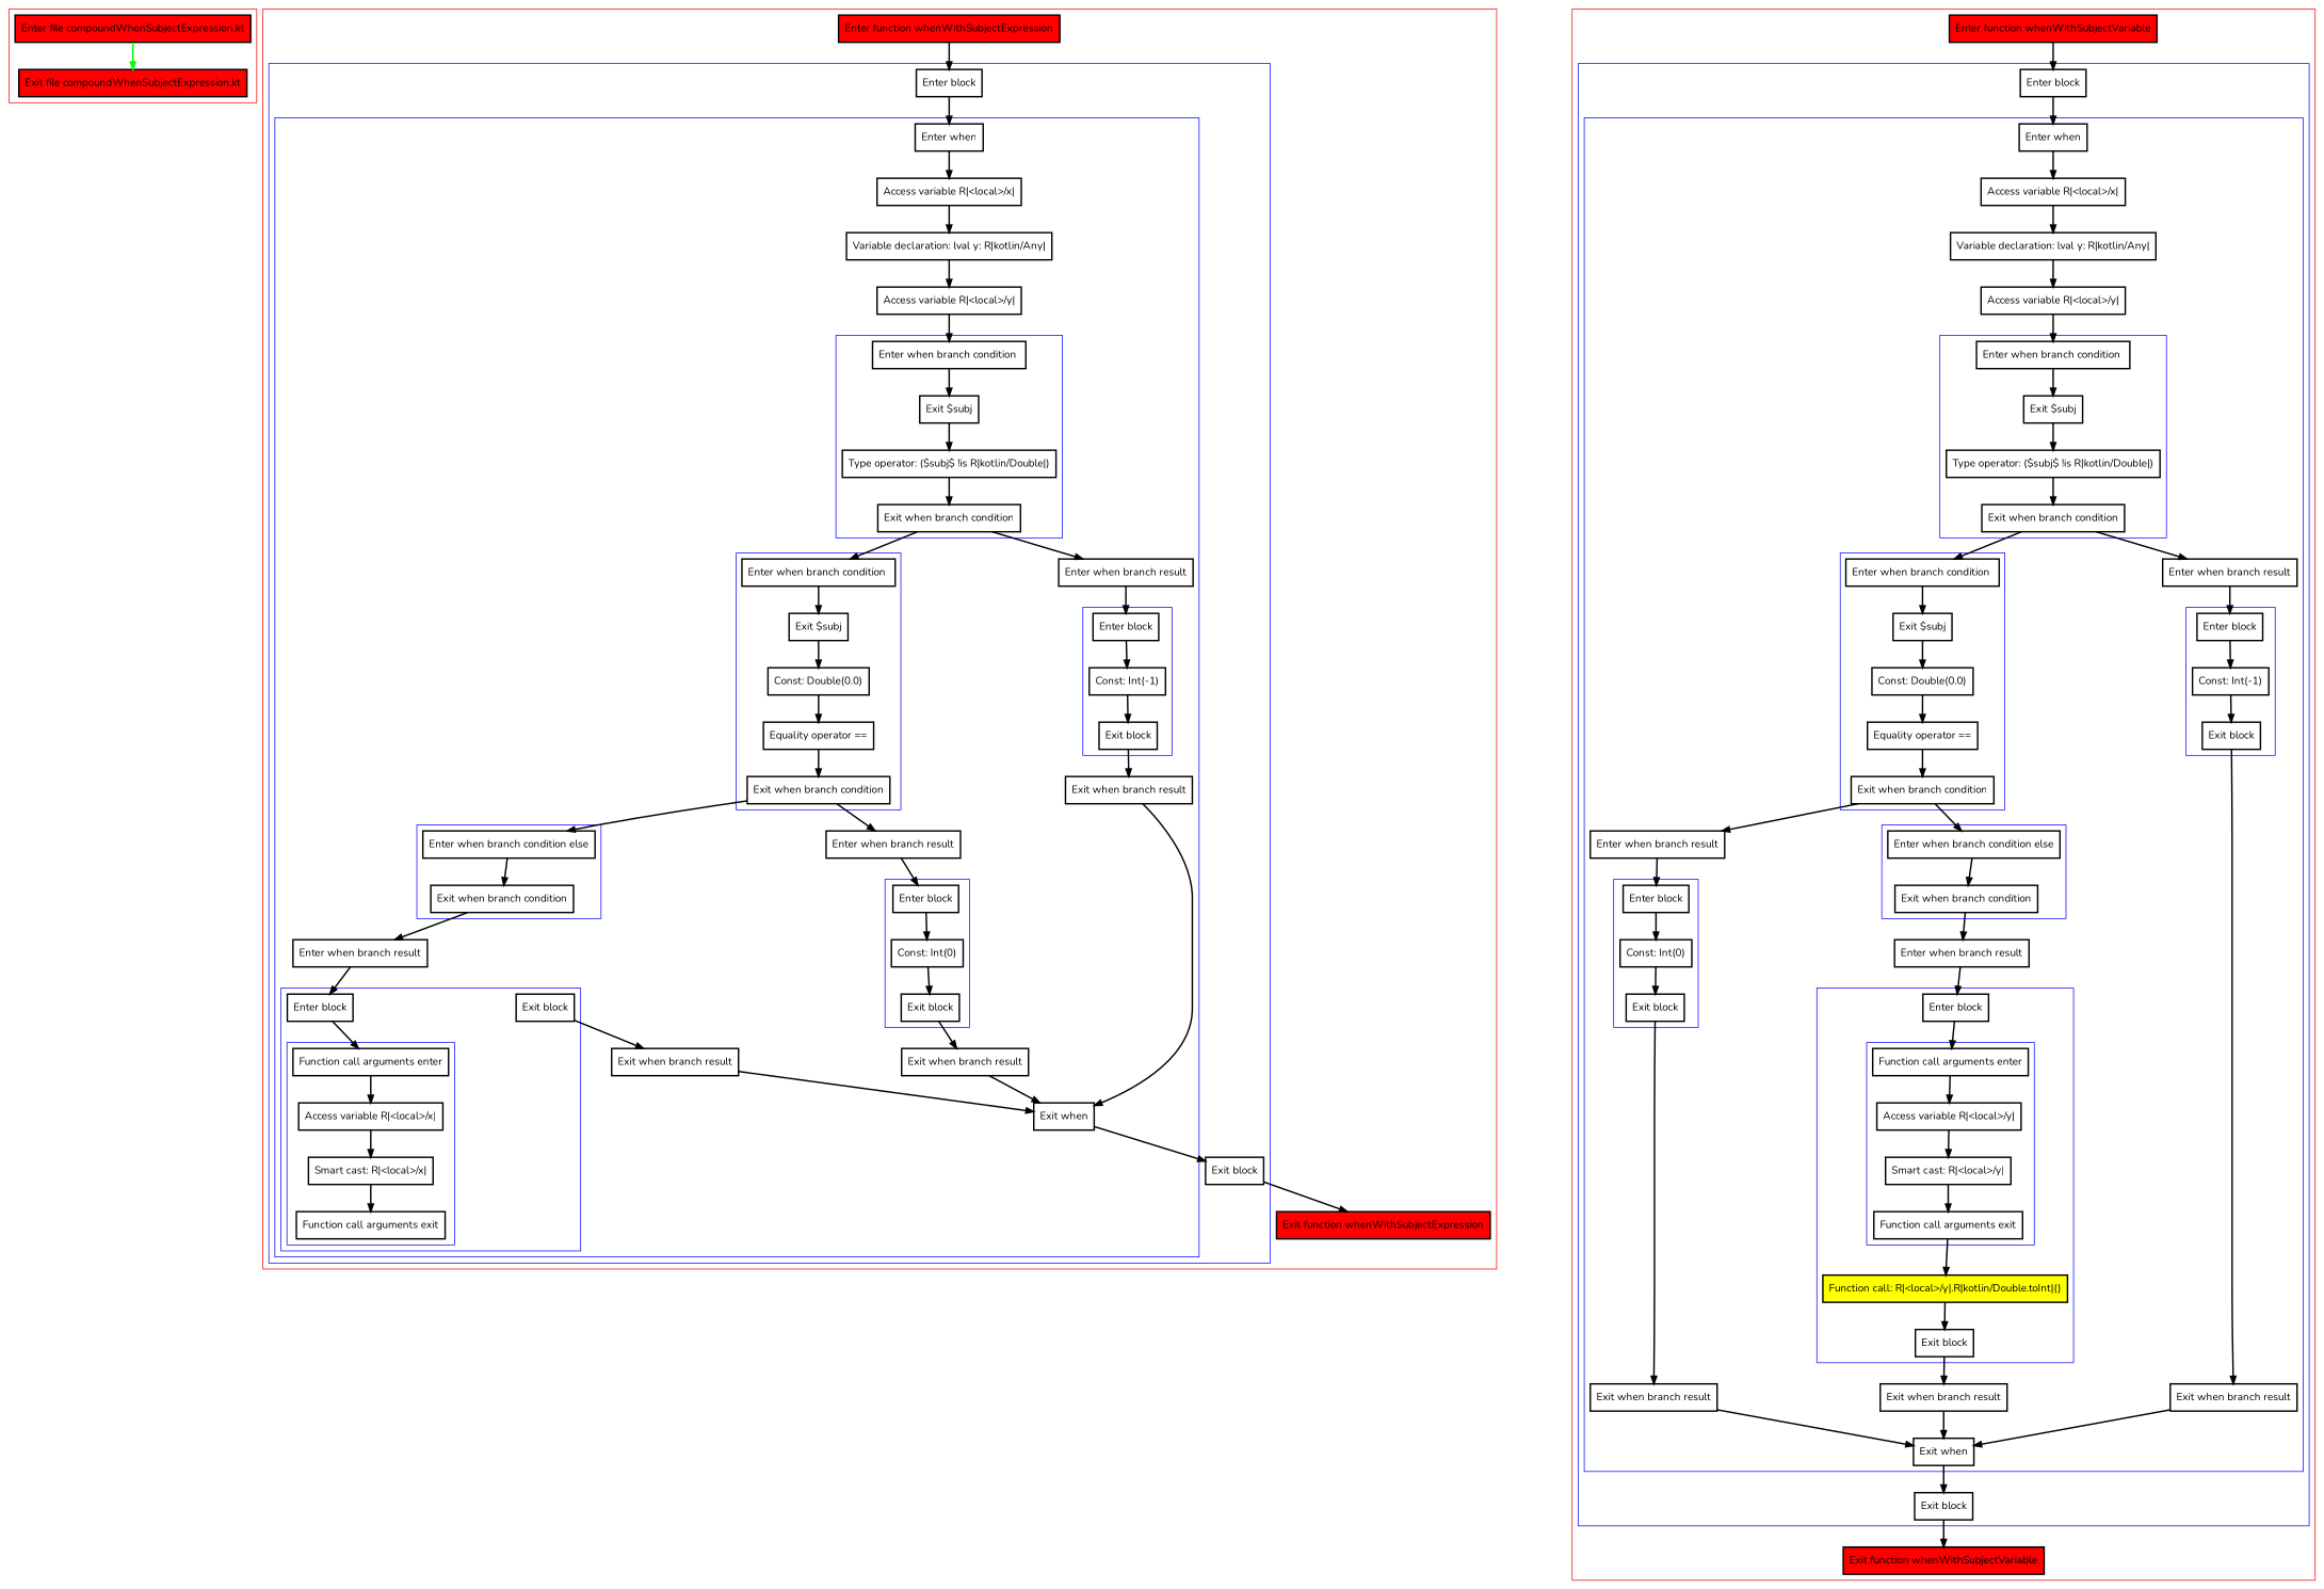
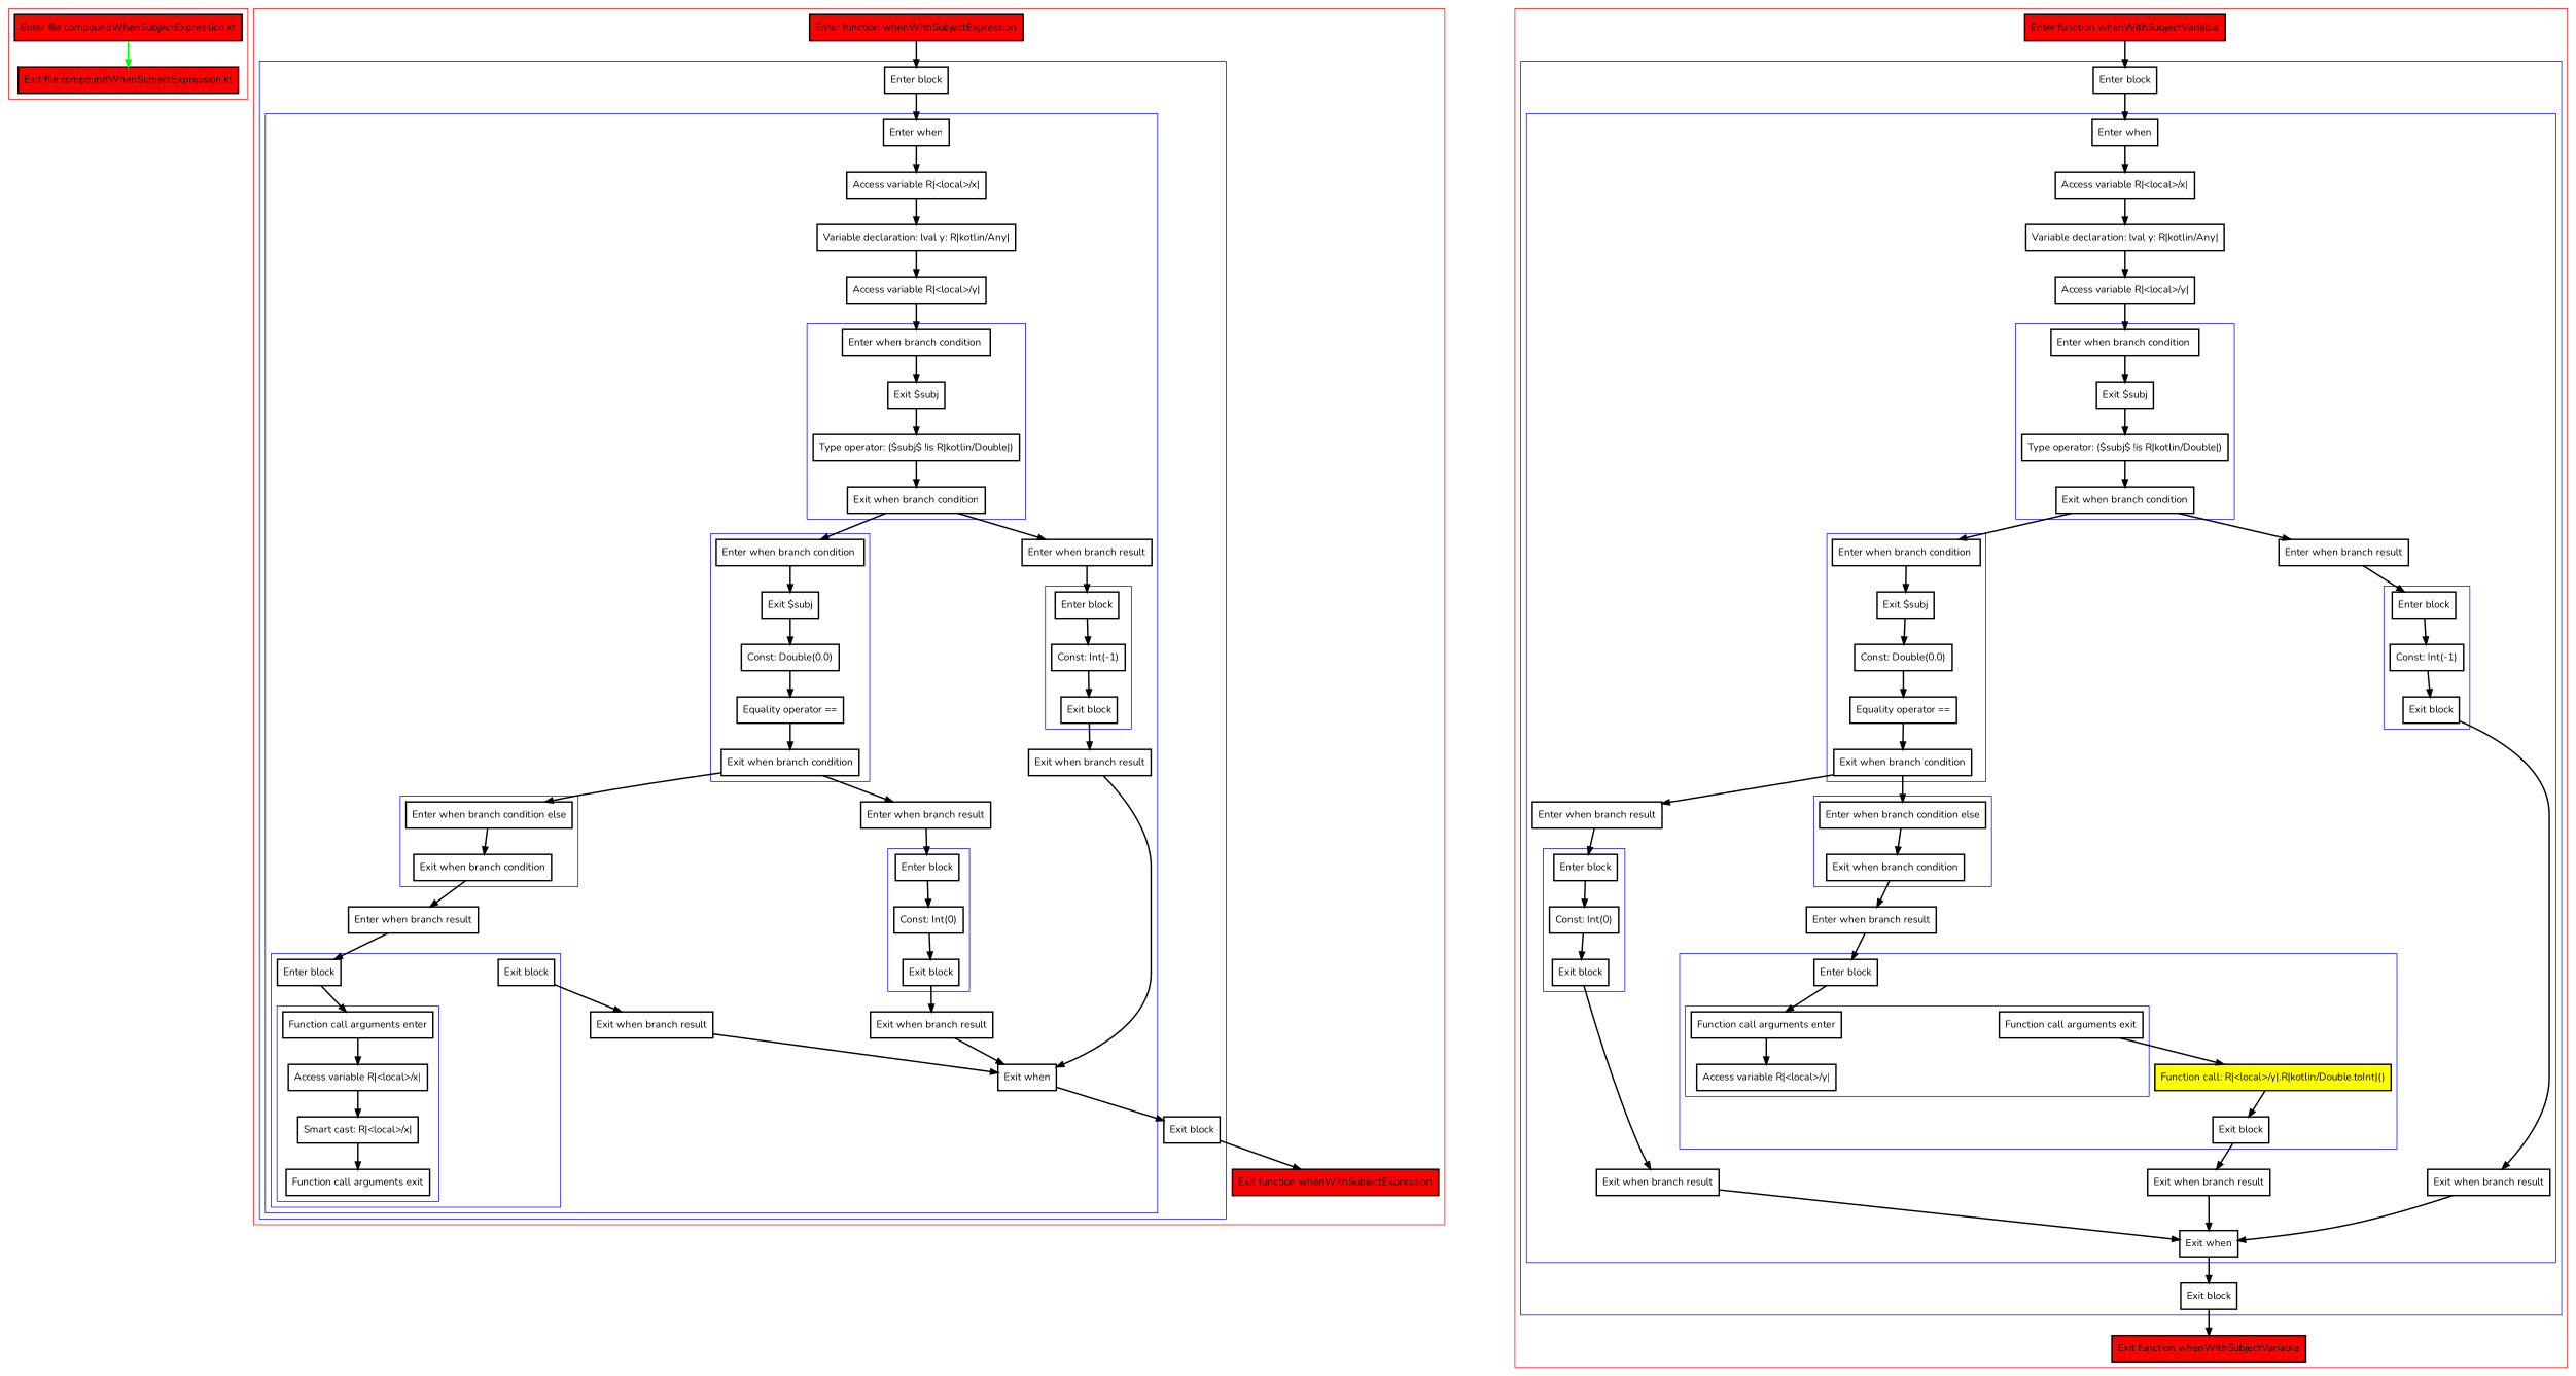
  digraph {
    fontname=Nunito
    nodesep=3
    node [fontname=Nunito penwidth=2 shape=box]
    edge [fontname=Nunito penwidth=2]
    n1 [fillcolor=red label="Enter file compoundWhenSubjectExpression.kt" style=filled]
    n2 [fillcolor=red label="Exit file compoundWhenSubjectExpression.kt" style=filled]
    n3 [label="Enter when branch condition "]
    n4 [label="Exit $subj"]
    n5 [label="Type operator: ($subj$ !is R|kotlin/Double|)"]
    n6 [label="Exit when branch condition"]
    n7 [label="Enter when branch condition "]
    n8 [label="Exit $subj"]
    n9 [label="Const: Double(0.0)"]
    n10 [label="Equality operator =="]
    n11 [label="Exit when branch condition"]
    n12 [label="Enter when branch condition else"]
    n13 [label="Exit when branch condition"]
    n14 [label="Function call arguments enter"]
    n15 [label="Access variable R|<local>/x|"]
    n16 [label="Smart cast: R|<local>/x|"]
    n17 [label="Function call arguments exit"]
    n18 [label="Enter block"]
    n19 [label="Exit block"]
    n20 [label="Enter block"]
    n21 [label="Const: Int(0)"]
    n22 [label="Exit block"]
    n23 [label="Enter block"]
    n24 [label="Const: Int(-1)"]
    n25 [label="Exit block"]
    n26 [label="Enter when"]
    n27 [label="Access variable R|<local>/x|"]
    n28 [label="Variable declaration: lval y: R|kotlin/Any|"]
    n29 [label="Access variable R|<local>/y|"]
    n30 [label="Enter when branch result"]
    n31 [label="Exit when branch result"]
    n32 [label="Enter when branch result"]
    n33 [label="Exit when branch result"]
    n34 [label="Enter when branch result"]
    n35 [label="Exit when branch result"]
    n36 [label="Exit when"]
    n37 [label="Enter block"]
    n38 [label="Exit block"]
    n39 [fillcolor=red label="Enter function whenWithSubjectExpression" style=filled]
    n40 [fillcolor=red label="Exit function whenWithSubjectExpression" style=filled]
    n41 [label="Enter when branch condition "]
    n42 [label="Exit $subj"]
    n43 [label="Type operator: ($subj$ !is R|kotlin/Double|)"]
    n44 [label="Exit when branch condition"]
    n45 [label="Enter when branch condition "]
    n46 [label="Exit $subj"]
    n47 [label="Const: Double(0.0)"]
    n48 [label="Equality operator =="]
    n49 [label="Exit when branch condition"]
    n50 [label="Enter block"]
    n51 [label="Const: Int(0)"]
    n52 [label="Exit block"]
    n53 [label="Enter when branch condition else"]
    n54 [label="Exit when branch condition"]
    n55 [label="Function call arguments enter"]
    n56 [label="Access variable R|<local>/y|"]
-   n57 [label="Smart cast: R|<local>/y|"]
    n58 [label="Function call arguments exit"]
    n59 [label="Enter block"]
    n60 [fillcolor=yellow label="Function call: R|<local>/y|.R|kotlin/Double.toInt|()" style=filled]
    n61 [label="Exit block"]
    n62 [label="Enter block"]
    n63 [label="Const: Int(-1)"]
    n64 [label="Exit block"]
    n65 [label="Enter when"]
    n66 [label="Access variable R|<local>/x|"]
    n67 [label="Variable declaration: lval y: R|kotlin/Any|"]
    n68 [label="Access variable R|<local>/y|"]
    n69 [label="Enter when branch result"]
    n70 [label="Exit when branch result"]
    n71 [label="Enter when branch result"]
    n72 [label="Exit when branch result"]
    n73 [label="Enter when branch result"]
    n74 [label="Exit when branch result"]
    n75 [label="Exit when"]
    n76 [label="Enter block"]
    n77 [label="Exit block"]
    n78 [fillcolor=red label="Enter function whenWithSubjectVariable" style=filled]
    n79 [fillcolor=red label="Exit function whenWithSubjectVariable" style=filled]
    subgraph cluster_1 {
      color=red
      n1
      n2
    }
    subgraph cluster_2 {
      color=red
      n39
      n40
      subgraph cluster_3 {
        color=blue
        n37
        n38
        subgraph cluster_4 {
          color=blue
          n26
          n27
          n28
          n29
          n30
          n31
          n32
          n33
          n34
          n35
          n36
          subgraph cluster_5 {
            color=blue
            n3
            n4
            n5
            n6
          }
          subgraph cluster_6 {
            color=blue
            n7
            n8
            n9
            n10
            n11
          }
          subgraph cluster_7 {
            color=blue
            n12
            n13
          }
          subgraph cluster_8 {
            color=blue
            n18
            n19
            subgraph cluster_9 {
              color=blue
              n14
              n15
              n16
              n17
            }
          }
          subgraph cluster_10 {
            color=blue
            n20
            n21
            n22
          }
          subgraph cluster_11 {
            color=blue
            n23
            n24
            n25
          }
        }
      }
    }
    subgraph cluster_12 {
      color=red
      n78
      n79
      subgraph cluster_13 {
        color=blue
        n76
        n77
        subgraph cluster_14 {
          color=blue
          n65
          n66
          n67
          n68
          n69
          n70
          n71
          n72
          n73
          n74
          n75
          subgraph cluster_15 {
            color=blue
            n41
            n42
            n43
            n44
          }
          subgraph cluster_16 {
            color=blue
            n45
            n46
            n47
            n48
            n49
          }
          subgraph cluster_17 {
            color=blue
            n50
            n51
            n52
          }
          subgraph cluster_18 {
            color=blue
            n53
            n54
          }
          subgraph cluster_19 {
            color=blue
            n59
            n60
            n61
            subgraph cluster_20 {
              color=blue
              n55
              n56
-             n57
              n58
            }
          }
          subgraph cluster_21 {
            color=blue
            n62
            n63
            n64
          }
        }
      }
    }
    n1 -> n2 [color=green]
    n3 -> n4
    n4 -> n5
    n5 -> n6
    n6 -> n7
    n6 -> n34
    n7 -> n8
    n8 -> n9
    n9 -> n10
    n10 -> n11
    n11 -> n12
    n11 -> n32
    n12 -> n13
    n13 -> n30
    n14 -> n15
    n15 -> n16
    n16 -> n17
    n18 -> n14
    n19 -> n31
    n20 -> n21
    n21 -> n22
    n22 -> n33
    n23 -> n24
    n24 -> n25
    n25 -> n35
    n26 -> n27
    n27 -> n28
    n28 -> n29
    n29 -> n3
    n30 -> n18
    n31 -> n36
    n32 -> n20
    n33 -> n36
    n34 -> n23
    n35 -> n36
    n36 -> n38
    n37 -> n26
    n38 -> n40
    n39 -> n37
    n41 -> n42
    n42 -> n43
    n43 -> n44
    n44 -> n45
    n44 -> n73
    n45 -> n46
    n46 -> n47
    n47 -> n48
    n48 -> n49
    n49 -> n53
    n49 -> n71
    n50 -> n51
    n51 -> n52
    n52 -> n72
    n53 -> n54
    n54 -> n69
    n55 -> n56
-   n56 -> n57
-   n57 -> n58
    n58 -> n60
    n59 -> n55
    n60 -> n61
    n61 -> n70
    n62 -> n63
    n63 -> n64
    n64 -> n74
    n65 -> n66
    n66 -> n67
    n67 -> n68
    n68 -> n41
    n69 -> n59
    n70 -> n75
    n71 -> n50
    n72 -> n75
    n73 -> n62
    n74 -> n75
    n75 -> n77
    n76 -> n65
    n77 -> n79
    n78 -> n76
  }
